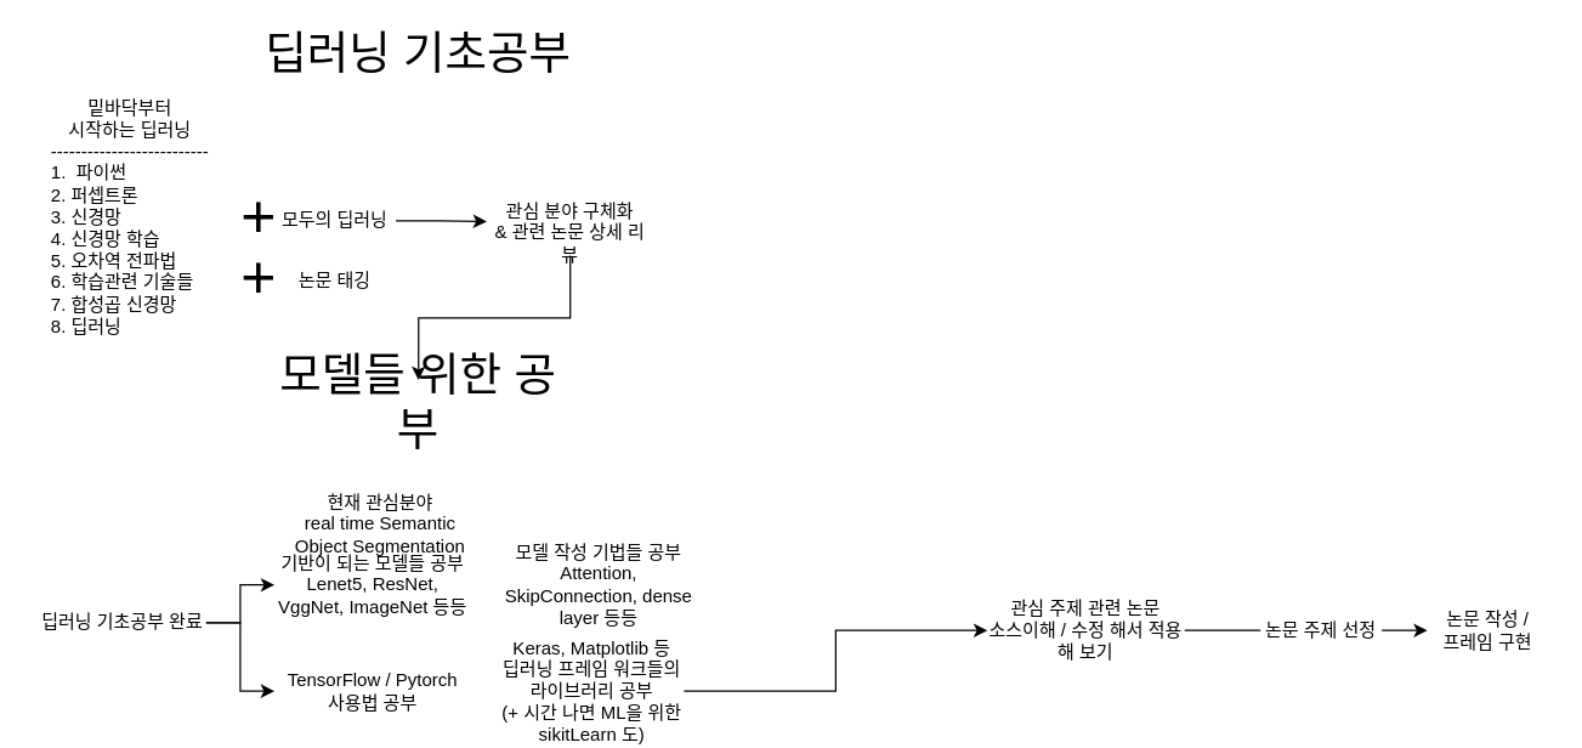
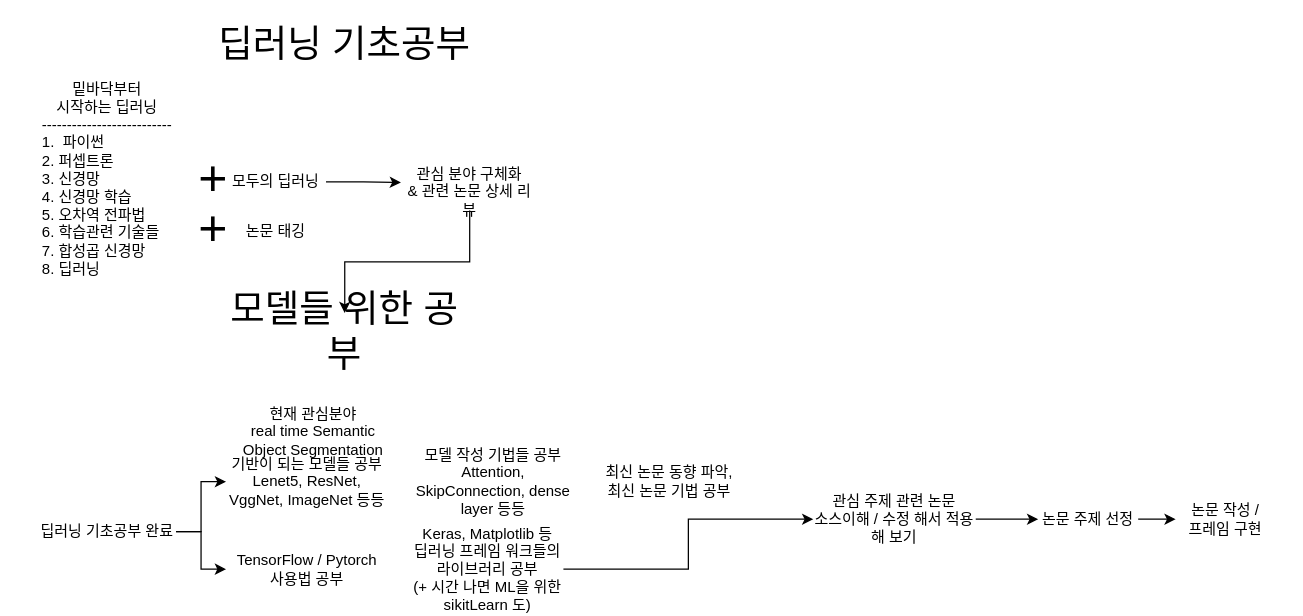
  <mxCell id="0" />
  <mxCell id="1" parent="0" />
  <mxCell id="2" value="밑바닥부터 &lt;br&gt;시작하는 딥러닝&lt;br&gt;--------------------------&lt;br&gt;&lt;div style=&quot;text-align: left;&quot;&gt;&lt;span style=&quot;background-color: initial;&quot;&gt;1.&amp;nbsp; 파이썬&lt;/span&gt;&lt;/div&gt;&lt;div style=&quot;text-align: left;&quot;&gt;&lt;span style=&quot;background-color: initial;&quot;&gt;2. 퍼셉트론&lt;/span&gt;&lt;/div&gt;&lt;div style=&quot;text-align: left;&quot;&gt;&lt;span style=&quot;background-color: initial;&quot;&gt;3. 신경망&lt;/span&gt;&lt;/div&gt;&lt;div style=&quot;text-align: left;&quot;&gt;&lt;span style=&quot;background-color: initial;&quot;&gt;4. 신경망 학습&lt;/span&gt;&lt;/div&gt;&lt;div style=&quot;text-align: left;&quot;&gt;&lt;span style=&quot;background-color: initial;&quot;&gt;5. 오차역 전파법&lt;/span&gt;&lt;/div&gt;&lt;div style=&quot;text-align: left;&quot;&gt;&lt;span style=&quot;background-color: initial;&quot;&gt;6. 학습관련 기술들&lt;/span&gt;&lt;/div&gt;&lt;div style=&quot;text-align: left;&quot;&gt;&lt;span style=&quot;background-color: initial;&quot;&gt;7. 합성곱 신경망&lt;/span&gt;&lt;/div&gt;&lt;div style=&quot;text-align: left;&quot;&gt;&lt;span style=&quot;background-color: initial;&quot;&gt;8. 딥러닝&lt;/span&gt;&lt;/div&gt;&lt;div style=&quot;text-align: left;&quot;&gt;&lt;span style=&quot;background-color: initial;&quot;&gt;&lt;br&gt;&lt;/span&gt;&lt;/div&gt;" style="text;html=1;strokeColor=none;fillColor=none;align=center;verticalAlign=middle;whiteSpace=wrap;rounded=0;" parent="1" vertex="1"><mxGeometry x="20" y="60" width="130" height="180" as="geometry" /></mxCell>
  <mxCell id="3" value="&lt;font style=&quot;font-size: 30px;&quot;&gt;딥러닝 기초공부&lt;/font&gt;" style="text;html=1;strokeColor=none;fillColor=none;align=center;verticalAlign=middle;whiteSpace=wrap;rounded=0;" parent="1" vertex="1"><mxGeometry x="170" y="20" width="210" height="30" as="geometry" /></mxCell>
  <mxCell id="4" value="&lt;font style=&quot;font-size: 40px;&quot;&gt;+&lt;/font&gt;" style="text;html=1;strokeColor=none;fillColor=none;align=center;verticalAlign=middle;whiteSpace=wrap;rounded=0;" parent="1" vertex="1"><mxGeometry x="140" y="126" width="60" height="30" as="geometry" /></mxCell>
  <mxCell id="5" style="edgeStyle=orthogonalEdgeStyle;rounded=0;orthogonalLoop=1;jettySize=auto;html=1;exitX=1;exitY=0.5;exitDx=0;exitDy=0;entryX=0;entryY=0.25;entryDx=0;entryDy=0;" edge="1" parent="1" source="6" target="10"><mxGeometry relative="1" as="geometry" /></mxCell>
  <mxCell id="6" value="모두의 딥러닝" style="text;html=1;strokeColor=none;fillColor=none;align=center;verticalAlign=middle;whiteSpace=wrap;rounded=0;" parent="1" vertex="1"><mxGeometry x="180" y="130" width="80" height="30" as="geometry" /></mxCell>
  <mxCell id="7" value="&lt;font style=&quot;font-size: 40px;&quot;&gt;+&lt;/font&gt;" style="text;html=1;strokeColor=none;fillColor=none;align=center;verticalAlign=middle;whiteSpace=wrap;rounded=0;" parent="1" vertex="1"><mxGeometry x="140" y="166" width="60" height="30" as="geometry" /></mxCell>
  <mxCell id="8" value="논문 태깅&lt;br&gt;" style="text;html=1;strokeColor=none;fillColor=none;align=center;verticalAlign=middle;whiteSpace=wrap;rounded=0;" parent="1" vertex="1"><mxGeometry x="170" y="170" width="100" height="30" as="geometry" /></mxCell>
  <mxCell id="9" style="edgeStyle=orthogonalEdgeStyle;rounded=0;orthogonalLoop=1;jettySize=auto;html=1;entryX=0.5;entryY=0;entryDx=0;entryDy=0;" edge="1" parent="1" source="10" target="12"><mxGeometry relative="1" as="geometry" /></mxCell>
  <mxCell id="10" value="관심 분야 구체화&lt;br&gt;&amp;amp; 관련 논문 상세 리뷰" style="text;html=1;strokeColor=none;fillColor=none;align=center;verticalAlign=middle;whiteSpace=wrap;rounded=0;" parent="1" vertex="1"><mxGeometry x="320" y="138" width="110" height="30" as="geometry" /></mxCell>
  <mxCell id="11" value="현재 관심분야&lt;br&gt;real time Semantic Object Segmentation" style="text;html=1;strokeColor=none;fillColor=none;align=center;verticalAlign=middle;whiteSpace=wrap;rounded=0;" vertex="1" parent="1"><mxGeometry x="185" y="330" width="130" height="30" as="geometry" /></mxCell>
  <mxCell id="12" value="&lt;span style=&quot;font-size: 30px;&quot;&gt;모델들 위한 공부&lt;/span&gt;" style="text;html=1;strokeColor=none;fillColor=none;align=center;verticalAlign=middle;whiteSpace=wrap;rounded=0;" vertex="1" parent="1"><mxGeometry x="170" y="250" width="210" height="30" as="geometry" /></mxCell>
  <mxCell id="13" style="edgeStyle=orthogonalEdgeStyle;rounded=0;orthogonalLoop=1;jettySize=auto;html=1;entryX=0;entryY=0.5;entryDx=0;entryDy=0;" edge="1" parent="1" source="15" target="16"><mxGeometry relative="1" as="geometry" /></mxCell>
  <mxCell id="14" style="edgeStyle=orthogonalEdgeStyle;rounded=0;orthogonalLoop=1;jettySize=auto;html=1;entryX=0;entryY=0.5;entryDx=0;entryDy=0;" edge="1" parent="1" source="15" target="19"><mxGeometry relative="1" as="geometry" /></mxCell>
- <mxCell id="15" value="딥러닝 기초공부 완료" style="text;html=1;strokeColor=none;fillColor=none;align=center;verticalAlign=middle;whiteSpace=wrap;rounded=0;" vertex="1" parent="1"><mxGeometry x="25" y="395" width="110" height="30" as="geometry" /></mxCell>
+ <mxCell id="15" value="딥러닝 기초공부 완료" style="text;html=1;strokeColor=none;fillColor=none;align=center;verticalAlign=middle;whiteSpace=wrap;rounded=0;" vertex="1" parent="1"><mxGeometry x="30" y="410" width="110" height="30" as="geometry" /></mxCell>
  <mxCell id="16" value="기반이 되는 모델들 공부&lt;br&gt;Lenet5, ResNet, VggNet, ImageNet 등등" style="text;html=1;strokeColor=none;fillColor=none;align=center;verticalAlign=middle;whiteSpace=wrap;rounded=0;" vertex="1" parent="1"><mxGeometry x="180" y="370" width="130" height="30" as="geometry" /></mxCell>
  <mxCell id="17" value="모델 작성 기법들 공부&lt;br&gt;Attention, SkipConnection, dense layer 등등" style="text;html=1;strokeColor=none;fillColor=none;align=center;verticalAlign=middle;whiteSpace=wrap;rounded=0;" vertex="1" parent="1"><mxGeometry x="328.5" y="370" width="130" height="30" as="geometry" /></mxCell>
+ <mxCell id="18" value="최신 논문 동향 파악,&lt;br&gt;최신 논문 기법 공부" style="text;html=1;strokeColor=none;fillColor=none;align=center;verticalAlign=middle;whiteSpace=wrap;rounded=0;" vertex="1" parent="1"><mxGeometry x="470" y="370" width="130" height="30" as="geometry" /></mxCell>
  <mxCell id="19" value="TensorFlow / Pytorch &lt;br&gt;사용법 공부" style="text;html=1;strokeColor=none;fillColor=none;align=center;verticalAlign=middle;whiteSpace=wrap;rounded=0;" vertex="1" parent="1"><mxGeometry x="180" y="440" width="130" height="30" as="geometry" /></mxCell>
  <mxCell id="20" style="edgeStyle=orthogonalEdgeStyle;rounded=0;orthogonalLoop=1;jettySize=auto;html=1;entryX=0;entryY=0.5;entryDx=0;entryDy=0;" edge="1" parent="1" source="21" target="23"><mxGeometry relative="1" as="geometry" /></mxCell>
  <mxCell id="21" value="Keras, Matplotlib 등 &lt;br&gt;딥러닝 프레임 워크들의&lt;br&gt;라이브러리 공부&lt;br&gt;(+ 시간 나면 ML을 위한 sikitLearn 도)" style="text;html=1;strokeColor=none;fillColor=none;align=center;verticalAlign=middle;whiteSpace=wrap;rounded=0;" vertex="1" parent="1"><mxGeometry x="329" y="440" width="121" height="30" as="geometry" /></mxCell>
- <mxCell id="22" style="edgeStyle=orthogonalEdgeStyle;rounded=0;orthogonalLoop=1;jettySize=auto;html=1;endArrow=none;" edge="1" parent="1" source="23" target="25"><mxGeometry relative="1" as="geometry" /></mxCell>
+ <mxCell id="22" style="edgeStyle=orthogonalEdgeStyle;rounded=0;orthogonalLoop=1;jettySize=auto;html=1;" edge="1" parent="1" source="23" target="25"><mxGeometry relative="1" as="geometry" /></mxCell>
  <mxCell id="23" value="관심 주제 관련 논문&lt;br&gt;소스이해 / 수정 해서 적용해 보기" style="text;html=1;strokeColor=none;fillColor=none;align=center;verticalAlign=middle;whiteSpace=wrap;rounded=0;" vertex="1" parent="1"><mxGeometry x="650" y="400" width="130" height="30" as="geometry" /></mxCell>
  <mxCell id="24" style="edgeStyle=orthogonalEdgeStyle;rounded=0;orthogonalLoop=1;jettySize=auto;html=1;exitX=1;exitY=0.5;exitDx=0;exitDy=0;" edge="1" parent="1" source="25" target="26"><mxGeometry relative="1" as="geometry" /></mxCell>
  <mxCell id="25" value="논문 주제 선정" style="text;html=1;strokeColor=none;fillColor=none;align=center;verticalAlign=middle;whiteSpace=wrap;rounded=0;" vertex="1" parent="1"><mxGeometry x="830" y="400" width="80" height="30" as="geometry" /></mxCell>
  <mxCell id="26" value="논문 작성 / &lt;br&gt;프레임 구현" style="text;html=1;strokeColor=none;fillColor=none;align=center;verticalAlign=middle;whiteSpace=wrap;rounded=0;" vertex="1" parent="1"><mxGeometry x="940" y="400" width="80" height="30" as="geometry" /></mxCell>
